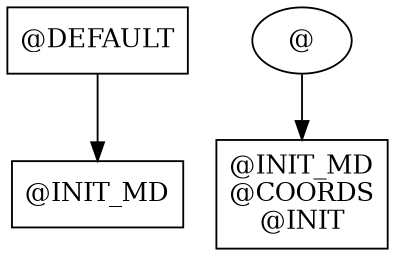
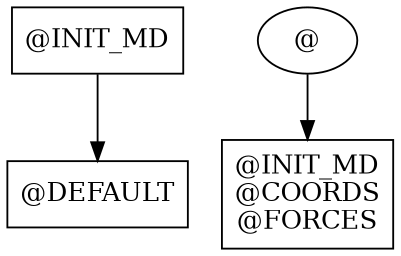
  digraph {
    node [margin=0.1 shape=box]
    n1 [label="@DEFAULT"]
    n2 [label="@INIT_MD"]
-   n3 [label="@INIT_MD\n@COORDS\n@INIT"]
+   n3 [label="@INIT_MD\n@COORDS\n@FORCES"]
    "@" [margin="" shape=""]
-   n1 -> n2
+   n2 -> n1
    "@" -> n3
  }
